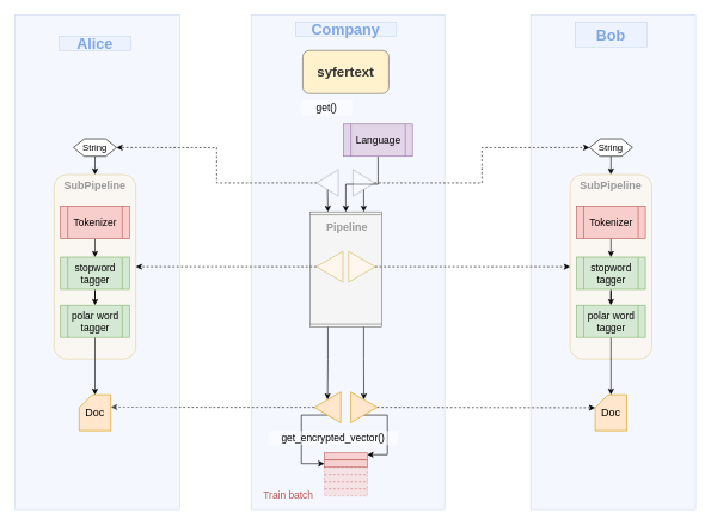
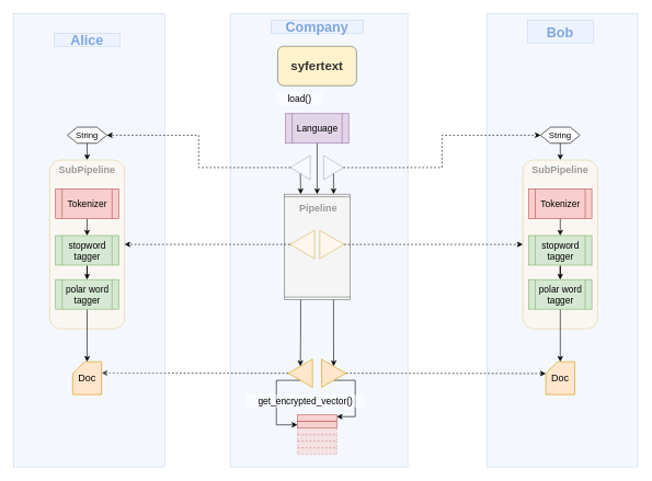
  <mxCell id="0" />
  <mxCell id="1" parent="0" />
  <mxCell id="2" value="" style="rounded=0;whiteSpace=wrap;html=1;fillColor=#dae8fc;strokeColor=#6c8ebf;opacity=30;" parent="1" vertex="1"><mxGeometry x="740" y="20" width="230" height="690" as="geometry" /></mxCell>
  <mxCell id="3" value="" style="rounded=0;whiteSpace=wrap;html=1;fillColor=#dae8fc;strokeColor=#6c8ebf;opacity=30;" parent="1" vertex="1"><mxGeometry x="350" y="20" width="270" height="690" as="geometry" /></mxCell>
  <mxCell id="4" value="&lt;font size=&quot;1&quot;&gt;&lt;b style=&quot;font-size: 19px&quot;&gt;syfertext&lt;/b&gt;&lt;/font&gt;" style="rounded=1;whiteSpace=wrap;html=1;fillColor=#fff2cc;strokeColor=#666666;fontColor=#333333;" parent="1" vertex="1"><mxGeometry x="422" y="70" width="120" height="60" as="geometry" /></mxCell>
  <mxCell id="5" style="edgeStyle=orthogonalEdgeStyle;rounded=0;orthogonalLoop=1;jettySize=auto;html=1;exitX=0.5;exitY=1;exitDx=0;exitDy=0;entryX=0;entryY=0.5;entryDx=0;entryDy=0;" edge="1" parent="1" source="6" target="26"><mxGeometry relative="1" as="geometry" /></mxCell>
- <mxCell id="6" value="&lt;font style=&quot;font-size: 14px&quot;&gt;Language&lt;/font&gt;" style="shape=process;whiteSpace=wrap;html=1;backgroundOutline=1;fillColor=#e1d5e7;strokeColor=#9673a6;" parent="1" vertex="1"><mxGeometry x="479" y="172.5" width="96" height="45" as="geometry" /></mxCell>
+ <mxCell id="6" value="&lt;font style=&quot;font-size: 14px&quot;&gt;Language&lt;/font&gt;" style="shape=process;whiteSpace=wrap;html=1;backgroundOutline=1;fillColor=#e1d5e7;strokeColor=#9673a6;" parent="1" vertex="1"><mxGeometry x="434" y="172.5" width="96" height="45" as="geometry" /></mxCell>
  <mxCell id="7" value="&lt;font style=&quot;font-size: 21px&quot; color=&quot;#7ea6e0&quot;&gt;&lt;b&gt;Company&lt;/b&gt;&lt;/font&gt;" style="text;html=1;strokeColor=#6c8ebf;fillColor=#dae8fc;align=center;verticalAlign=middle;whiteSpace=wrap;rounded=0;opacity=30;" parent="1" vertex="1"><mxGeometry x="412" y="30" width="140" height="20" as="geometry" /></mxCell>
  <mxCell id="8" style="edgeStyle=orthogonalEdgeStyle;rounded=0;orthogonalLoop=1;jettySize=auto;html=1;exitX=0.5;exitY=1;exitDx=0;exitDy=0;entryX=0.5;entryY=0;entryDx=0;entryDy=0;" edge="1" parent="1" source="9" target="21"><mxGeometry relative="1" as="geometry" /></mxCell>
  <mxCell id="9" value="&lt;font style=&quot;font-size: 13px&quot;&gt;String&lt;/font&gt;" style="shape=hexagon;perimeter=hexagonPerimeter2;whiteSpace=wrap;html=1;" parent="1" vertex="1"><mxGeometry x="822" y="193" width="60" height="24.5" as="geometry" /></mxCell>
  <mxCell id="10" value="&lt;font style=&quot;font-size: 21px&quot; color=&quot;#7ea6e0&quot;&gt;&lt;b&gt;Bob&lt;/b&gt;&lt;/font&gt;" style="text;html=1;strokeColor=#6c8ebf;fillColor=#dae8fc;align=center;verticalAlign=middle;whiteSpace=wrap;rounded=0;opacity=30;" parent="1" vertex="1"><mxGeometry x="802" y="30" width="100" height="35" as="geometry" /></mxCell>
  <mxCell id="11" style="edgeStyle=orthogonalEdgeStyle;rounded=0;orthogonalLoop=1;jettySize=auto;html=1;exitX=1;exitY=0.5;exitDx=0;exitDy=0;entryX=0;entryY=0.5;entryDx=0;entryDy=0;dashed=1;" parent="1" source="13" target="9" edge="1"><mxGeometry relative="1" as="geometry" /></mxCell>
  <mxCell id="12" style="edgeStyle=orthogonalEdgeStyle;rounded=0;orthogonalLoop=1;jettySize=auto;html=1;exitX=0.5;exitY=1;exitDx=0;exitDy=0;entryX=0;entryY=0.25;entryDx=0;entryDy=0;" edge="1" parent="1" source="13" target="26"><mxGeometry relative="1" as="geometry" /></mxCell>
  <mxCell id="13" value="" style="triangle;whiteSpace=wrap;html=1;opacity=30;" parent="1" vertex="1"><mxGeometry x="492" y="236" width="30" height="37" as="geometry" /></mxCell>
  <mxCell id="14" style="edgeStyle=none;rounded=0;orthogonalLoop=1;jettySize=auto;html=1;exitX=1;exitY=0.5;exitDx=0;exitDy=0;entryX=0;entryY=0;entryDx=0;entryDy=18;dashed=1;entryPerimeter=0;" parent="1" source="36" target="20" edge="1"><mxGeometry relative="1" as="geometry"><mxPoint x="415.75" y="568" as="sourcePoint" /><mxPoint x="996" y="465.5" as="targetPoint" /></mxGeometry></mxCell>
  <mxCell id="15" value="" style="rounded=1;whiteSpace=wrap;html=1;opacity=60;fillColor=#FFF7ED;strokeColor=#d6b656;" vertex="1" parent="1"><mxGeometry x="795" y="243" width="114" height="257" as="geometry" /></mxCell>
  <mxCell id="16" style="edgeStyle=orthogonalEdgeStyle;rounded=0;orthogonalLoop=1;jettySize=auto;html=1;exitX=0.5;exitY=1;exitDx=0;exitDy=0;" edge="1" parent="1" source="17" target="19"><mxGeometry relative="1" as="geometry" /></mxCell>
  <mxCell id="17" value="&lt;span style=&quot;font-size: 14px&quot;&gt;stopword&lt;br&gt;tagger&lt;br&gt;&lt;/span&gt;" style="shape=process;whiteSpace=wrap;html=1;backgroundOutline=1;fillColor=#d5e8d4;strokeColor=#82b366;" vertex="1" parent="1"><mxGeometry x="804" y="358" width="96" height="45" as="geometry" /></mxCell>
  <mxCell id="18" style="edgeStyle=orthogonalEdgeStyle;rounded=0;orthogonalLoop=1;jettySize=auto;html=1;exitX=0.5;exitY=1;exitDx=0;exitDy=0;entryX=0.5;entryY=0;entryDx=0;entryDy=0;entryPerimeter=0;" edge="1" parent="1" source="19" target="20"><mxGeometry relative="1" as="geometry" /></mxCell>
  <mxCell id="19" value="&lt;font style=&quot;font-size: 14px&quot;&gt;polar word&lt;br&gt;tagger&lt;br&gt;&lt;/font&gt;" style="shape=process;whiteSpace=wrap;html=1;backgroundOutline=1;fillColor=#d5e8d4;strokeColor=#82b366;" vertex="1" parent="1"><mxGeometry x="804" y="425" width="96" height="45" as="geometry" /></mxCell>
  <mxCell id="20" value="&lt;font style=&quot;font-size: 15px&quot;&gt;Doc&lt;/font&gt;" style="shape=card;whiteSpace=wrap;html=1;fillColor=#ffe6cc;strokeColor=#d79b00;size=18;" vertex="1" parent="1"><mxGeometry x="830" y="550" width="44" height="50" as="geometry" /></mxCell>
  <mxCell id="21" value="&lt;font color=&quot;#999999&quot; size=&quot;1&quot;&gt;&lt;b style=&quot;font-size: 15px&quot;&gt;SubPipeline&lt;/b&gt;&lt;/font&gt;" style="text;html=1;strokeColor=none;fillColor=none;align=center;verticalAlign=middle;whiteSpace=wrap;rounded=0;opacity=30;" vertex="1" parent="1"><mxGeometry x="782" y="243" width="140" height="30" as="geometry" /></mxCell>
  <mxCell id="22" style="edgeStyle=orthogonalEdgeStyle;rounded=0;orthogonalLoop=1;jettySize=auto;html=1;exitX=0.5;exitY=1;exitDx=0;exitDy=0;entryX=0.5;entryY=0;entryDx=0;entryDy=0;" edge="1" parent="1" source="23" target="17"><mxGeometry relative="1" as="geometry" /></mxCell>
  <mxCell id="23" value="&lt;font style=&quot;font-size: 14px&quot;&gt;Tokenizer&lt;/font&gt;" style="shape=process;whiteSpace=wrap;html=1;backgroundOutline=1;fillColor=#f8cecc;strokeColor=#b85450;" parent="1" vertex="1"><mxGeometry x="804" y="287" width="96" height="45" as="geometry" /></mxCell>
  <mxCell id="24" style="edgeStyle=orthogonalEdgeStyle;rounded=0;orthogonalLoop=1;jettySize=auto;html=1;exitX=0.5;exitY=1;exitDx=0;exitDy=0;" edge="1" parent="1" source="6" target="6"><mxGeometry relative="1" as="geometry" /></mxCell>
  <mxCell id="25" value="" style="group" vertex="1" connectable="0" parent="1"><mxGeometry x="312" y="263" width="176.5" height="270" as="geometry" /></mxCell>
  <mxCell id="26" value="" style="shape=process;whiteSpace=wrap;html=1;backgroundOutline=1;opacity=90;rotation=90;size=0.028;fillColor=#f5f5f5;strokeColor=#666666;fontColor=#333333;" vertex="1" parent="25"><mxGeometry x="89.75" y="62.25" width="160.5" height="100" as="geometry" /></mxCell>
  <mxCell id="27" value="&lt;font color=&quot;#999999&quot; size=&quot;1&quot;&gt;&lt;b style=&quot;font-size: 15px&quot;&gt;Pipeline&lt;/b&gt;&lt;/font&gt;" style="text;html=1;strokeColor=none;fillColor=none;align=center;verticalAlign=middle;whiteSpace=wrap;rounded=0;opacity=30;" vertex="1" parent="25"><mxGeometry x="102" y="37" width="140" height="30" as="geometry" /></mxCell>
  <mxCell id="28" value="" style="triangle;whiteSpace=wrap;html=1;fillColor=#FFF7ED;strokeColor=#d6b656;" parent="25" vertex="1"><mxGeometry x="174" y="87" width="37" height="43" as="geometry" /></mxCell>
  <mxCell id="29" value="" style="triangle;whiteSpace=wrap;html=1;fillColor=#FFF7ED;strokeColor=#d6b656;rotation=-180;" vertex="1" parent="25"><mxGeometry x="129" y="87" width="37" height="43" as="geometry" /></mxCell>
  <mxCell id="30" style="edgeStyle=orthogonalEdgeStyle;rounded=0;orthogonalLoop=1;jettySize=auto;html=1;exitX=1;exitY=0.5;exitDx=0;exitDy=0;dashed=1;" edge="1" parent="1" source="28" target="15"><mxGeometry relative="1" as="geometry" /></mxCell>
  <mxCell id="31" style="edgeStyle=orthogonalEdgeStyle;rounded=0;orthogonalLoop=1;jettySize=auto;html=1;exitX=1;exitY=0.5;exitDx=0;exitDy=0;dashed=1;entryX=1.006;entryY=0.343;entryDx=0;entryDy=0;entryPerimeter=0;" edge="1" parent="1" source="33" target="46"><mxGeometry relative="1" as="geometry"><mxPoint x="150" y="567" as="targetPoint" /></mxGeometry></mxCell>
  <mxCell id="32" style="edgeStyle=orthogonalEdgeStyle;rounded=0;orthogonalLoop=1;jettySize=auto;html=1;exitX=0.5;exitY=0;exitDx=0;exitDy=0;entryX=0;entryY=0.5;entryDx=0;entryDy=0;" edge="1" parent="1" source="33" target="55"><mxGeometry relative="1" as="geometry"><Array as="points"><mxPoint x="420" y="578" /><mxPoint x="420" y="646" /></Array></mxGeometry></mxCell>
  <mxCell id="33" value="" style="triangle;whiteSpace=wrap;html=1;fillColor=#ffe6cc;strokeColor=#d79b00;rotation=-180;" vertex="1" parent="1"><mxGeometry x="438" y="546" width="37" height="43" as="geometry" /></mxCell>
  <mxCell id="34" style="edgeStyle=orthogonalEdgeStyle;rounded=0;orthogonalLoop=1;jettySize=auto;html=1;exitX=1;exitY=0.25;exitDx=0;exitDy=0;entryX=0.5;entryY=0;entryDx=0;entryDy=0;" edge="1" parent="1" source="26" target="36"><mxGeometry relative="1" as="geometry"><mxPoint x="502.25" y="558" as="targetPoint" /></mxGeometry></mxCell>
  <mxCell id="35" style="edgeStyle=orthogonalEdgeStyle;rounded=0;orthogonalLoop=1;jettySize=auto;html=1;exitX=0.5;exitY=1;exitDx=0;exitDy=0;entryX=1;entryY=0.25;entryDx=0;entryDy=0;" edge="1" parent="1" source="36" target="54"><mxGeometry relative="1" as="geometry"><Array as="points"><mxPoint x="540" y="578" /><mxPoint x="540" y="634" /></Array></mxGeometry></mxCell>
  <mxCell id="36" value="" style="triangle;whiteSpace=wrap;html=1;fillColor=#ffe6cc;strokeColor=#d79b00;rotation=0;" vertex="1" parent="1"><mxGeometry x="488.75" y="546" width="37" height="43" as="geometry" /></mxCell>
  <mxCell id="37" value="" style="rounded=0;whiteSpace=wrap;html=1;fillColor=#dae8fc;strokeColor=#6c8ebf;opacity=30;" vertex="1" parent="1"><mxGeometry x="20" y="20" width="230" height="690" as="geometry" /></mxCell>
  <mxCell id="38" style="edgeStyle=orthogonalEdgeStyle;rounded=0;orthogonalLoop=1;jettySize=auto;html=1;exitX=0.5;exitY=1;exitDx=0;exitDy=0;entryX=0.5;entryY=0;entryDx=0;entryDy=0;" edge="1" parent="1" source="39" target="47"><mxGeometry relative="1" as="geometry" /></mxCell>
  <mxCell id="39" value="&lt;font style=&quot;font-size: 13px&quot;&gt;String&lt;/font&gt;" style="shape=hexagon;perimeter=hexagonPerimeter2;whiteSpace=wrap;html=1;" vertex="1" parent="1"><mxGeometry x="102" y="193" width="60" height="24.5" as="geometry" /></mxCell>
  <mxCell id="40" value="&lt;font style=&quot;font-size: 21px&quot; color=&quot;#7ea6e0&quot;&gt;&lt;b&gt;Alice&lt;/b&gt;&lt;/font&gt;" style="text;html=1;strokeColor=#6c8ebf;fillColor=#dae8fc;align=center;verticalAlign=middle;whiteSpace=wrap;rounded=0;opacity=30;" vertex="1" parent="1"><mxGeometry x="82" y="50" width="100" height="20" as="geometry" /></mxCell>
  <mxCell id="41" value="" style="rounded=1;whiteSpace=wrap;html=1;opacity=60;fillColor=#FFF7ED;strokeColor=#d6b656;" vertex="1" parent="1"><mxGeometry x="75" y="243" width="114" height="257" as="geometry" /></mxCell>
  <mxCell id="42" style="edgeStyle=orthogonalEdgeStyle;rounded=0;orthogonalLoop=1;jettySize=auto;html=1;exitX=0.5;exitY=1;exitDx=0;exitDy=0;" edge="1" parent="1" source="43" target="45"><mxGeometry relative="1" as="geometry" /></mxCell>
  <mxCell id="43" value="&lt;span style=&quot;font-size: 14px&quot;&gt;stopword&lt;br&gt;tagger&lt;br&gt;&lt;/span&gt;" style="shape=process;whiteSpace=wrap;html=1;backgroundOutline=1;fillColor=#d5e8d4;strokeColor=#82b366;" vertex="1" parent="1"><mxGeometry x="84" y="358" width="96" height="45" as="geometry" /></mxCell>
  <mxCell id="44" style="edgeStyle=orthogonalEdgeStyle;rounded=0;orthogonalLoop=1;jettySize=auto;html=1;exitX=0.5;exitY=1;exitDx=0;exitDy=0;entryX=0.5;entryY=0;entryDx=0;entryDy=0;entryPerimeter=0;" edge="1" parent="1" source="45" target="46"><mxGeometry relative="1" as="geometry" /></mxCell>
  <mxCell id="45" value="&lt;font style=&quot;font-size: 14px&quot;&gt;polar word&lt;br&gt;tagger&lt;br&gt;&lt;/font&gt;" style="shape=process;whiteSpace=wrap;html=1;backgroundOutline=1;fillColor=#d5e8d4;strokeColor=#82b366;" vertex="1" parent="1"><mxGeometry x="84" y="425" width="96" height="45" as="geometry" /></mxCell>
  <mxCell id="46" value="&lt;font style=&quot;font-size: 15px&quot;&gt;Doc&lt;/font&gt;" style="shape=card;whiteSpace=wrap;html=1;fillColor=#ffe6cc;strokeColor=#d79b00;size=18;" vertex="1" parent="1"><mxGeometry x="110" y="550" width="44" height="50" as="geometry" /></mxCell>
  <mxCell id="47" value="&lt;font color=&quot;#999999&quot; size=&quot;1&quot;&gt;&lt;b style=&quot;font-size: 15px&quot;&gt;SubPipeline&lt;/b&gt;&lt;/font&gt;" style="text;html=1;strokeColor=none;fillColor=none;align=center;verticalAlign=middle;whiteSpace=wrap;rounded=0;opacity=30;" vertex="1" parent="1"><mxGeometry x="62" y="243" width="140" height="30" as="geometry" /></mxCell>
  <mxCell id="48" style="edgeStyle=orthogonalEdgeStyle;rounded=0;orthogonalLoop=1;jettySize=auto;html=1;exitX=0.5;exitY=1;exitDx=0;exitDy=0;entryX=0.5;entryY=0;entryDx=0;entryDy=0;" edge="1" parent="1" source="49" target="43"><mxGeometry relative="1" as="geometry" /></mxCell>
  <mxCell id="49" value="&lt;font style=&quot;font-size: 14px&quot;&gt;Tokenizer&lt;/font&gt;" style="shape=process;whiteSpace=wrap;html=1;backgroundOutline=1;fillColor=#f8cecc;strokeColor=#b85450;" vertex="1" parent="1"><mxGeometry x="84" y="287" width="96" height="45" as="geometry" /></mxCell>
  <mxCell id="50" style="edgeStyle=orthogonalEdgeStyle;rounded=0;orthogonalLoop=1;jettySize=auto;html=1;exitX=1;exitY=0.5;exitDx=0;exitDy=0;entryX=1;entryY=0.5;entryDx=0;entryDy=0;dashed=1;" edge="1" parent="1" source="29" target="41"><mxGeometry relative="1" as="geometry" /></mxCell>
  <mxCell id="51" style="edgeStyle=orthogonalEdgeStyle;rounded=0;orthogonalLoop=1;jettySize=auto;html=1;exitX=0.5;exitY=0;exitDx=0;exitDy=0;entryX=0;entryY=0.75;entryDx=0;entryDy=0;" edge="1" parent="1" source="53" target="26"><mxGeometry relative="1" as="geometry" /></mxCell>
  <mxCell id="52" style="edgeStyle=orthogonalEdgeStyle;rounded=0;orthogonalLoop=1;jettySize=auto;html=1;exitX=1;exitY=0.5;exitDx=0;exitDy=0;entryX=1;entryY=0.5;entryDx=0;entryDy=0;dashed=1;" edge="1" parent="1" source="53" target="39"><mxGeometry relative="1" as="geometry" /></mxCell>
  <mxCell id="53" value="" style="triangle;whiteSpace=wrap;html=1;opacity=30;rotation=-180;" vertex="1" parent="1"><mxGeometry x="441.5" y="236" width="30" height="37" as="geometry" /></mxCell>
  <mxCell id="54" value="" style="rounded=0;whiteSpace=wrap;html=1;opacity=90;fillColor=#f8cecc;strokeColor=#b85450;" vertex="1" parent="1"><mxGeometry x="452" y="631" width="60" height="10" as="geometry" /></mxCell>
  <mxCell id="55" value="" style="rounded=0;whiteSpace=wrap;html=1;opacity=90;fillColor=#f8cecc;strokeColor=#b85450;" vertex="1" parent="1"><mxGeometry x="452" y="641" width="60" height="10" as="geometry" /></mxCell>
  <mxCell id="56" value="" style="rounded=0;whiteSpace=wrap;html=1;opacity=50;fillColor=#f8cecc;strokeColor=#b85450;dashed=1;" vertex="1" parent="1"><mxGeometry x="452" y="651" width="60" height="10" as="geometry" /></mxCell>
  <mxCell id="57" value="" style="rounded=0;whiteSpace=wrap;html=1;opacity=50;fillColor=#f8cecc;strokeColor=#b85450;dashed=1;" vertex="1" parent="1"><mxGeometry x="452" y="661" width="60" height="10" as="geometry" /></mxCell>
  <mxCell id="58" value="" style="rounded=0;whiteSpace=wrap;html=1;opacity=50;fillColor=#f8cecc;strokeColor=#b85450;dashed=1;" vertex="1" parent="1"><mxGeometry x="452" y="671" width="60" height="10" as="geometry" /></mxCell>
  <mxCell id="59" value="" style="rounded=0;whiteSpace=wrap;html=1;opacity=50;fillColor=#f8cecc;strokeColor=#b85450;dashed=1;" vertex="1" parent="1"><mxGeometry x="452" y="681" width="60" height="10" as="geometry" /></mxCell>
  <mxCell id="60" value="&lt;font style=&quot;font-size: 14px&quot;&gt;get_encrypted_vector()&lt;/font&gt;" style="text;html=1;align=center;verticalAlign=middle;whiteSpace=wrap;rounded=0;dashed=1;strokeColor=none;fillColor=#ffffff;opacity=50;" vertex="1" parent="1"><mxGeometry x="374" y="600" width="181" height="20" as="geometry" /></mxCell>
  <mxCell id="61" style="edgeStyle=orthogonalEdgeStyle;rounded=0;orthogonalLoop=1;jettySize=auto;html=1;exitX=1;exitY=0.75;exitDx=0;exitDy=0;entryX=0.5;entryY=1;entryDx=0;entryDy=0;" edge="1" parent="1" source="26" target="33"><mxGeometry relative="1" as="geometry" /></mxCell>
- <mxCell id="62" value="&lt;font style=&quot;font-size: 14px&quot;&gt;get()&lt;/font&gt;" style="text;html=1;align=center;verticalAlign=middle;whiteSpace=wrap;rounded=0;dashed=1;strokeColor=none;fillColor=#ffffff;opacity=50;" vertex="1" parent="1"><mxGeometry x="420" y="140" width="71" height="20" as="geometry" /></mxCell>
- <mxCell id="63" value="&lt;font style=&quot;font-size: 14px&quot; color=&quot;#b85450&quot;&gt;Train batch&lt;/font&gt;" style="text;html=1;strokeColor=none;fillColor=none;align=center;verticalAlign=middle;whiteSpace=wrap;rounded=0;dashed=1;opacity=50;" vertex="1" parent="1"><mxGeometry x="361.5" y="681" width="80" height="20" as="geometry" /></mxCell>
+ <mxCell id="62" value="&lt;font style=&quot;font-size: 14px&quot;&gt;load()&lt;/font&gt;" style="text;html=1;align=center;verticalAlign=middle;whiteSpace=wrap;rounded=0;dashed=1;strokeColor=none;fillColor=#ffffff;opacity=50;" vertex="1" parent="1"><mxGeometry x="420" y="140" width="71" height="20" as="geometry" /></mxCell>
